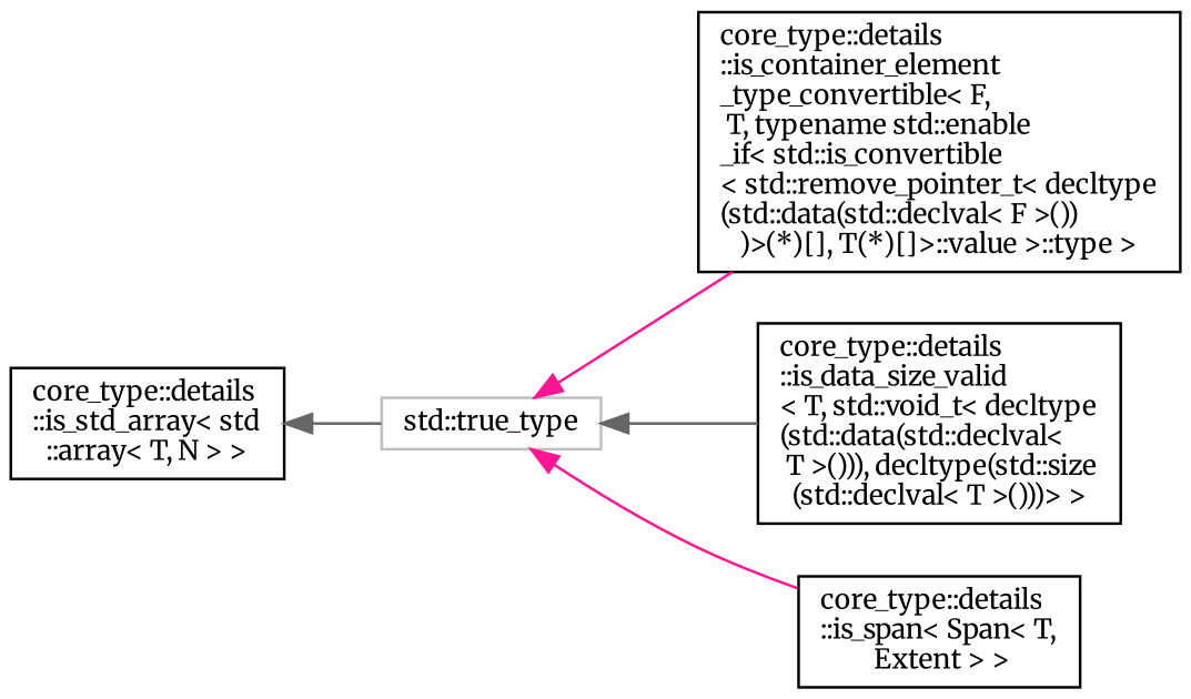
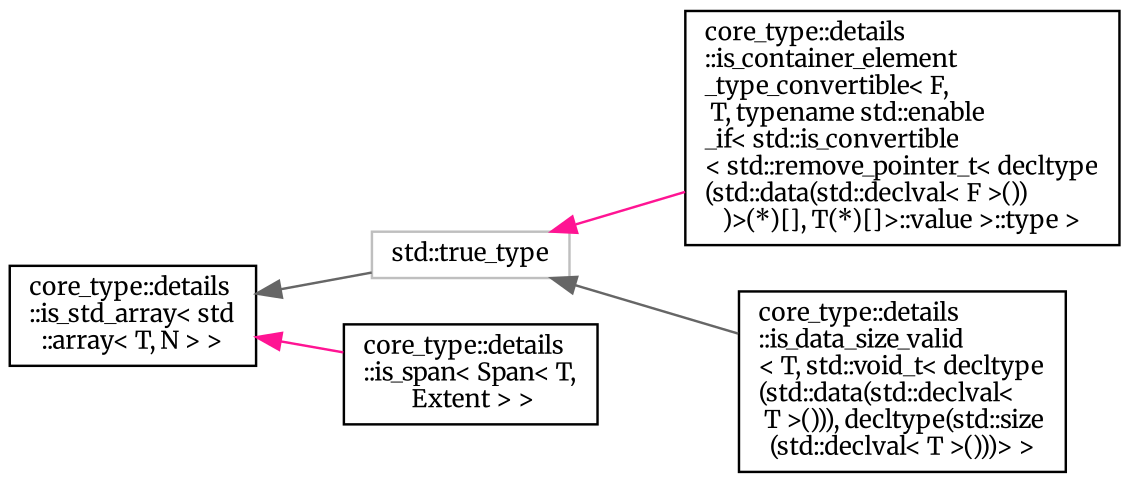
  digraph {
    fontname=Merriweather
    rankdir=LR
    node [color=black fillcolor=white fontname=Merriweather fontsize=10 shape=record style=filled]
    edge [color=deeppink dir=back fontname=Merriweather fontsize=10 labelfontname=Helvetica labelfontsize=10 style=solid]
    n1 [color=grey75 height=0.2 label="std::true_type" width=0.4]
    n2 [height=0.2 label="core_type::details\l::is_container_element\l_type_convertible\< F,\l T, typename std::enable\l_if\< std::is_convertible\l\< std::remove_pointer_t\< decltype\l(std::data(std::declval\< F \>())\l)\>(*)[], T(*)[]\>::value \>::type \>" width=0.4]
    n3 [height=0.2 label="core_type::details\l::is_data_size_valid\l\< T, std::void_t\< decltype\l(std::data(std::declval\<\l T \>())), decltype(std::size\l(std::declval\< T \>()))\> \>" width=0.4]
    n4 [height=0.2 label="core_type::details\l::is_span\< Span\< T,\l Extent \> \>" width=0.4]
    n5 [height=0.2 label="core_type::details\l::is_std_array\< std\l::array\< T, N \> \>" width=0.4]
    n1 -> n2
    n1 -> n3 [color=gray40]
-   n1 -> n4
+   n5 -> n4
    n5 -> n1 [color=gray40]
  }
